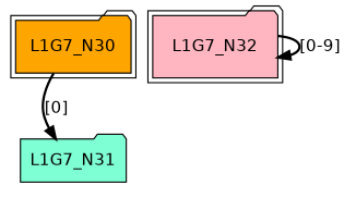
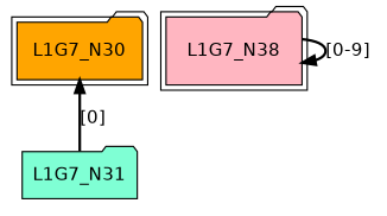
  digraph {
    fontname="DejaVu Sans"
    node [fontname="DejaVu Sans" peripheries=2 shape=folder style=filled]
    edge [fontname="DejaVu Sans" style=bold]
    L1G7_N30 [fillcolor=orange]
    L1G7_N31 [fillcolor=aquamarine peripheries=""]
-   L1G7_N32 [fillcolor=lightpink]
-   L1G7_N30 -> L1G7_N31 [label="[0]"]
+   L1G7_N32 [fillcolor=lightpink label=L1G7_N38]
+   L1G7_N31 -> L1G7_N30 [label="[0]"]
    L1G7_N32 -> L1G7_N32 [label="[0-9]"]
  }
